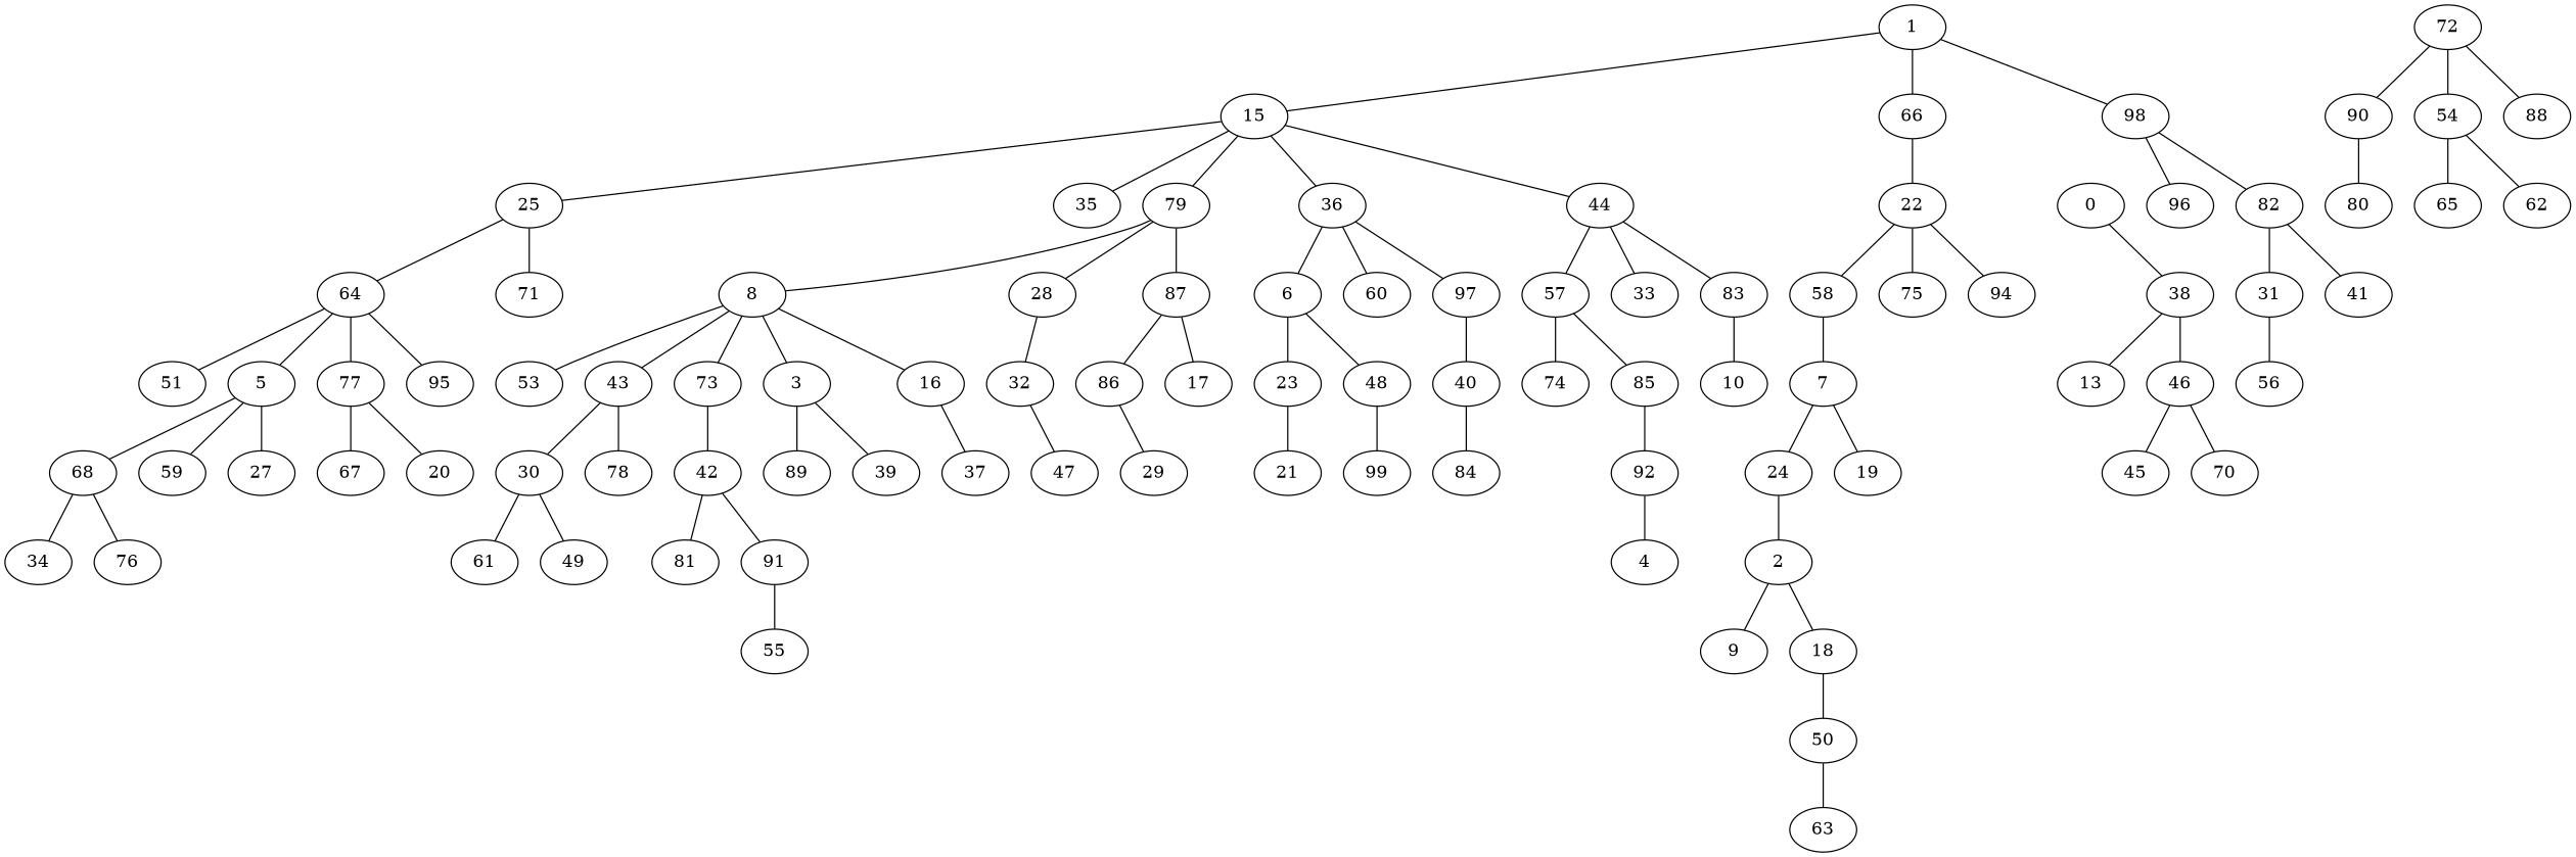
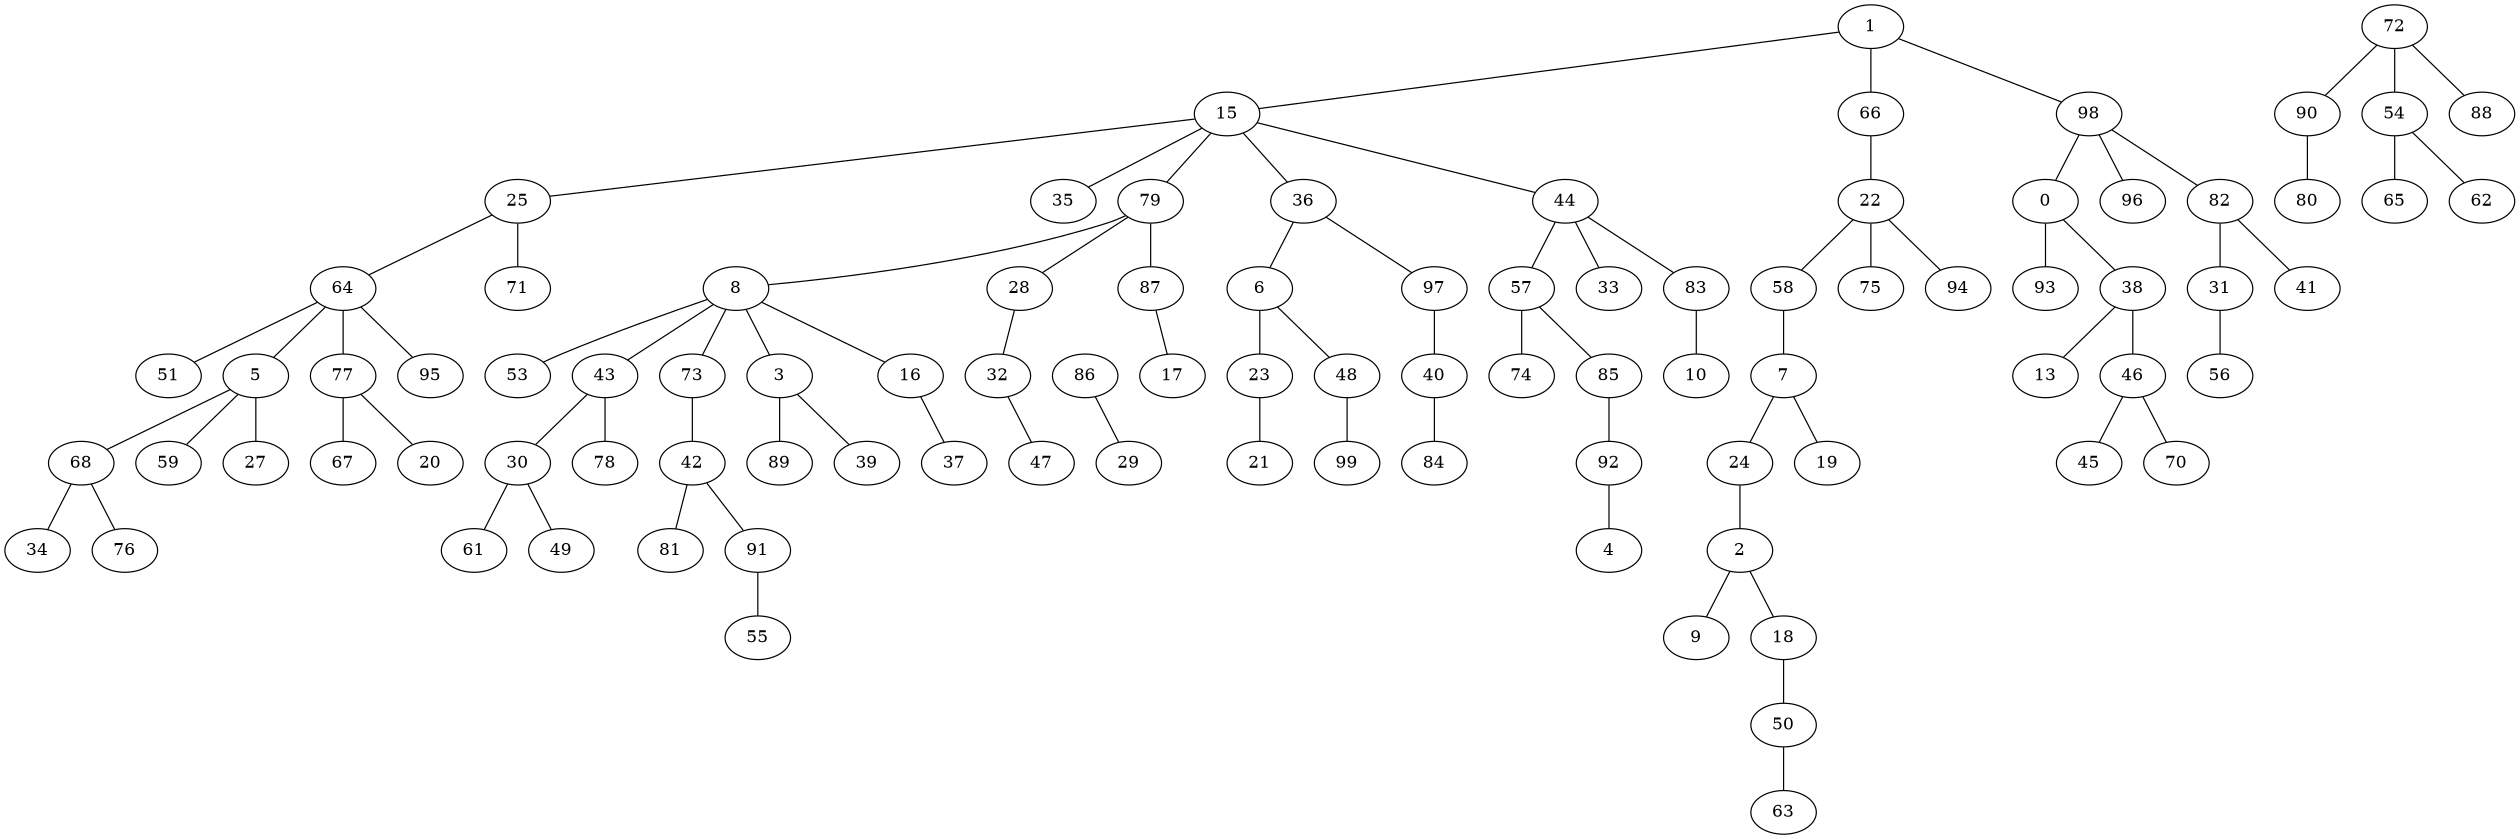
  graph {
    1
    15
    66
    98
    25
    35
    79
    36
    44
    22
    0
    96
    82
    64
    71
    8
    28
    87
    6
-   60
    97
    57
    33
    83
    58
    75
    94
+   93
    38
    31
    41
    51
    5
    77
    95
    7
    68
    59
    27
    67
    20
    13
    46
    53
    43
    73
    3
    16
    32
    86
    17
    23
    48
    40
    74
    85
    10
    24
    19
    21
    99
    56
    30
    78
    42
    89
    39
    37
    47
    92
    72
    90
    54
    88
    61
    49
    34
    76
    29
    2
    81
    91
    45
    70
    9
    18
    84
    80
    65
    62
    55
    4
    50
    63
    1 -- 15
    1 -- 66
    1 -- 98
    15 -- 25
    15 -- 35
    15 -- 79
    15 -- 36
    15 -- 44
    66 -- 22
+   98 -- 0
    98 -- 96
    98 -- 82
    25 -- 64
    25 -- 71
    79 -- 8
    79 -- 28
    79 -- 87
    36 -- 6
-   36 -- 60
    36 -- 97
    44 -- 57
    44 -- 33
    44 -- 83
    22 -- 58
    22 -- 75
    22 -- 94
+   0 -- 93
    0 -- 38
    82 -- 31
    82 -- 41
    64 -- 51
    64 -- 5
    64 -- 77
    64 -- 95
    8 -- 53
    8 -- 43
    8 -- 73
    8 -- 3
    8 -- 16
    28 -- 32
-   87 -- 86
    87 -- 17
    6 -- 23
    6 -- 48
    97 -- 40
    57 -- 74
    57 -- 85
    83 -- 10
    58 -- 7
    38 -- 13
    38 -- 46
    31 -- 56
    5 -- 68
    5 -- 59
    5 -- 27
    77 -- 67
    77 -- 20
    7 -- 24
    7 -- 19
    68 -- 34
    68 -- 76
    46 -- 45
    46 -- 70
    43 -- 30
    43 -- 78
    73 -- 42
    3 -- 89
    3 -- 39
    16 -- 37
    32 -- 47
    86 -- 29
    23 -- 21
    48 -- 99
    40 -- 84
    85 -- 92
    24 -- 2
    30 -- 61
    30 -- 49
    42 -- 81
    42 -- 91
    92 -- 4
    72 -- 90
    72 -- 54
    72 -- 88
    90 -- 80
    54 -- 65
    54 -- 62
    2 -- 9
    2 -- 18
    91 -- 55
    18 -- 50
    50 -- 63
  }
